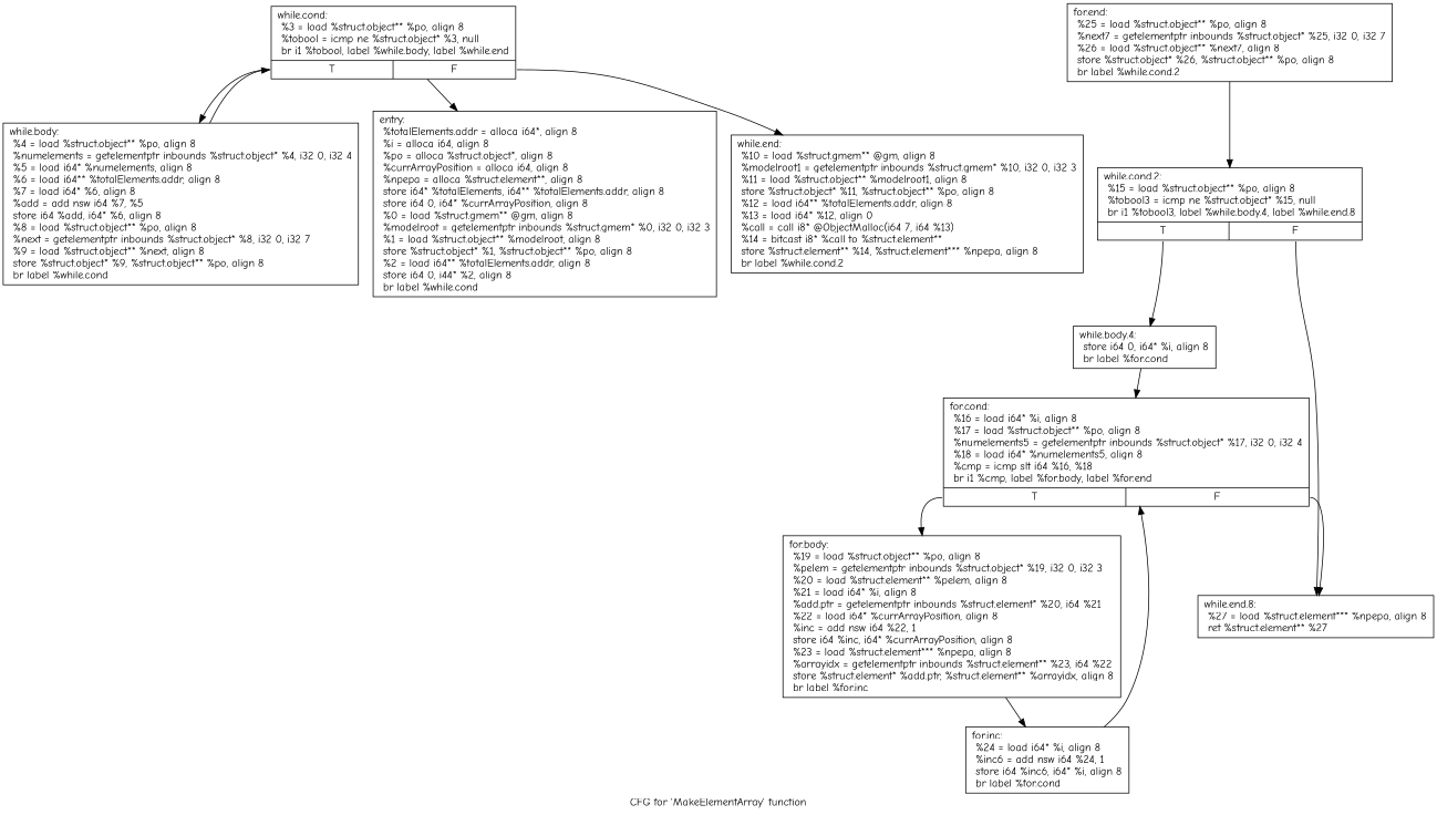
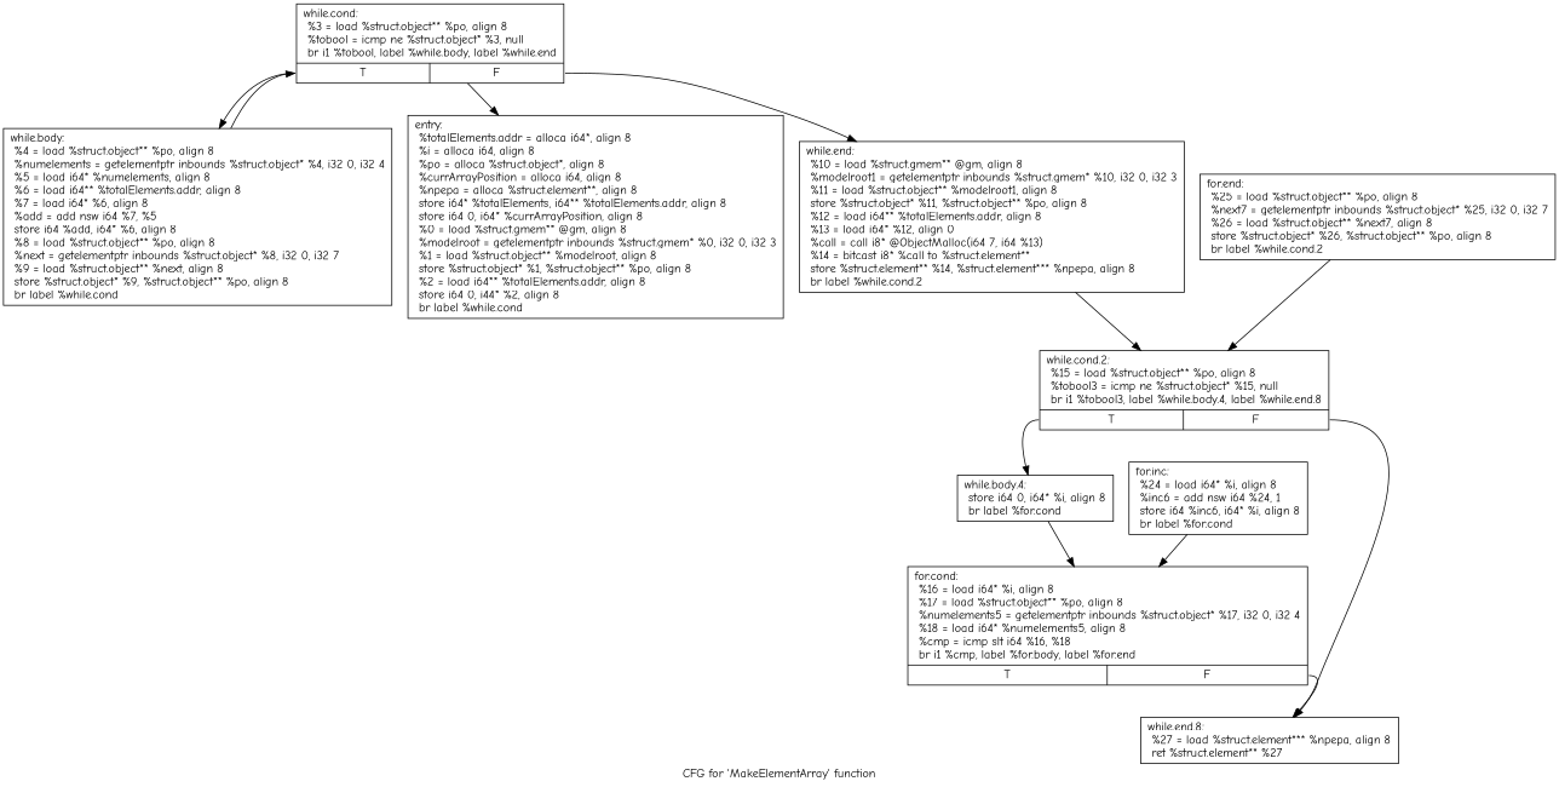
  digraph {
    fontname="Comic Neue"
    label="CFG for 'MakeElementArray' function"
    node [fontname="Comic Neue" shape=record]
    edge [fontname="Comic Neue"]
    n1 [label="{entry:\l  %totalElements.addr = alloca i64*, align 8\l  %i = alloca i64, align 8\l  %po = alloca %struct.object*, align 8\l  %currArrayPosition = alloca i64, align 8\l  %npepa = alloca %struct.element**, align 8\l  store i64* %totalElements, i64** %totalElements.addr, align 8\l  store i64 0, i64* %currArrayPosition, align 8\l  %0 = load %struct.gmem** @gm, align 8\l  %modelroot = getelementptr inbounds %struct.gmem* %0, i32 0, i32 3\l  %1 = load %struct.object** %modelroot, align 8\l  store %struct.object* %1, %struct.object** %po, align 8\l  %2 = load i64** %totalElements.addr, align 8\l  store i64 0, i44* %2, align 8\l  br label %while.cond\l}"]
    n2 [label="{while.cond:                                       \l  %3 = load %struct.object** %po, align 8\l  %tobool = icmp ne %struct.object* %3, null\l  br i1 %tobool, label %while.body, label %while.end\l|{<s0>T|<s1>F}}"]
    n3 [label="{while.body:                                       \l  %4 = load %struct.object** %po, align 8\l  %numelements = getelementptr inbounds %struct.object* %4, i32 0, i32 4\l  %5 = load i64* %numelements, align 8\l  %6 = load i64** %totalElements.addr, align 8\l  %7 = load i64* %6, align 8\l  %add = add nsw i64 %7, %5\l  store i64 %add, i64* %6, align 8\l  %8 = load %struct.object** %po, align 8\l  %next = getelementptr inbounds %struct.object* %8, i32 0, i32 7\l  %9 = load %struct.object** %next, align 8\l  store %struct.object* %9, %struct.object** %po, align 8\l  br label %while.cond\l}"]
    n4 [label="{while.end:                                        \l  %10 = load %struct.gmem** @gm, align 8\l  %modelroot1 = getelementptr inbounds %struct.gmem* %10, i32 0, i32 3\l  %11 = load %struct.object** %modelroot1, align 8\l  store %struct.object* %11, %struct.object** %po, align 8\l  %12 = load i64** %totalElements.addr, align 8\l  %13 = load i64* %12, align 0\l  %call = call i8* @ObjectMalloc(i64 7, i64 %13)\l  %14 = bitcast i8* %call to %struct.element**\l  store %struct.element** %14, %struct.element*** %npepa, align 8\l  br label %while.cond.2\l}"]
    n5 [label="{while.cond.2:                                     \l  %15 = load %struct.object** %po, align 8\l  %tobool3 = icmp ne %struct.object* %15, null\l  br i1 %tobool3, label %while.body.4, label %while.end.8\l|{<s0>T|<s1>F}}"]
    n6 [label="{while.body.4:                                     \l  store i64 0, i64* %i, align 8\l  br label %for.cond\l}"]
    n7 [label="{while.end.8:                                      \l  %27 = load %struct.element*** %npepa, align 8\l  ret %struct.element** %27\l}"]
    n8 [label="{for.cond:                                         \l  %16 = load i64* %i, align 8\l  %17 = load %struct.object** %po, align 8\l  %numelements5 = getelementptr inbounds %struct.object* %17, i32 0, i32 4\l  %18 = load i64* %numelements5, align 8\l  %cmp = icmp slt i64 %16, %18\l  br i1 %cmp, label %for.body, label %for.end\l|{<s0>T|<s1>F}}"]
-   n9 [label="{for.body:                                         \l  %19 = load %struct.object** %po, align 8\l  %pelem = getelementptr inbounds %struct.object* %19, i32 0, i32 3\l  %20 = load %struct.element** %pelem, align 8\l  %21 = load i64* %i, align 8\l  %add.ptr = getelementptr inbounds %struct.element* %20, i64 %21\l  %22 = load i64* %currArrayPosition, align 8\l  %inc = add nsw i64 %22, 1\l  store i64 %inc, i64* %currArrayPosition, align 8\l  %23 = load %struct.element*** %npepa, align 8\l  %arrayidx = getelementptr inbounds %struct.element** %23, i64 %22\l  store %struct.element* %add.ptr, %struct.element** %arrayidx, align 8\l  br label %for.inc\l}"]
    n10 [label="{for.inc:                                          \l  %24 = load i64* %i, align 8\l  %inc6 = add nsw i64 %24, 1\l  store i64 %inc6, i64* %i, align 8\l  br label %for.cond\l}"]
    n11 [label="{for.end:                                          \l  %25 = load %struct.object** %po, align 8\l  %next7 = getelementptr inbounds %struct.object* %25, i32 0, i32 7\l  %26 = load %struct.object** %next7, align 8\l  store %struct.object* %26, %struct.object** %po, align 8\l  br label %while.cond.2\l}"]
    n2 -> n1
    n2 -> n3 [tailport=s0]
    n2 -> n4 [tailport=s1]
    n3 -> n2
+   n4 -> n5
    n5 -> n6 [tailport=s0]
    n5 -> n7 [tailport=s1]
    n6 -> n8
    n8 -> n7 [tailport=s1]
-   n8 -> n9 [tailport=s0]
-   n9 -> n10
    n10 -> n8
    n11 -> n5
  }
